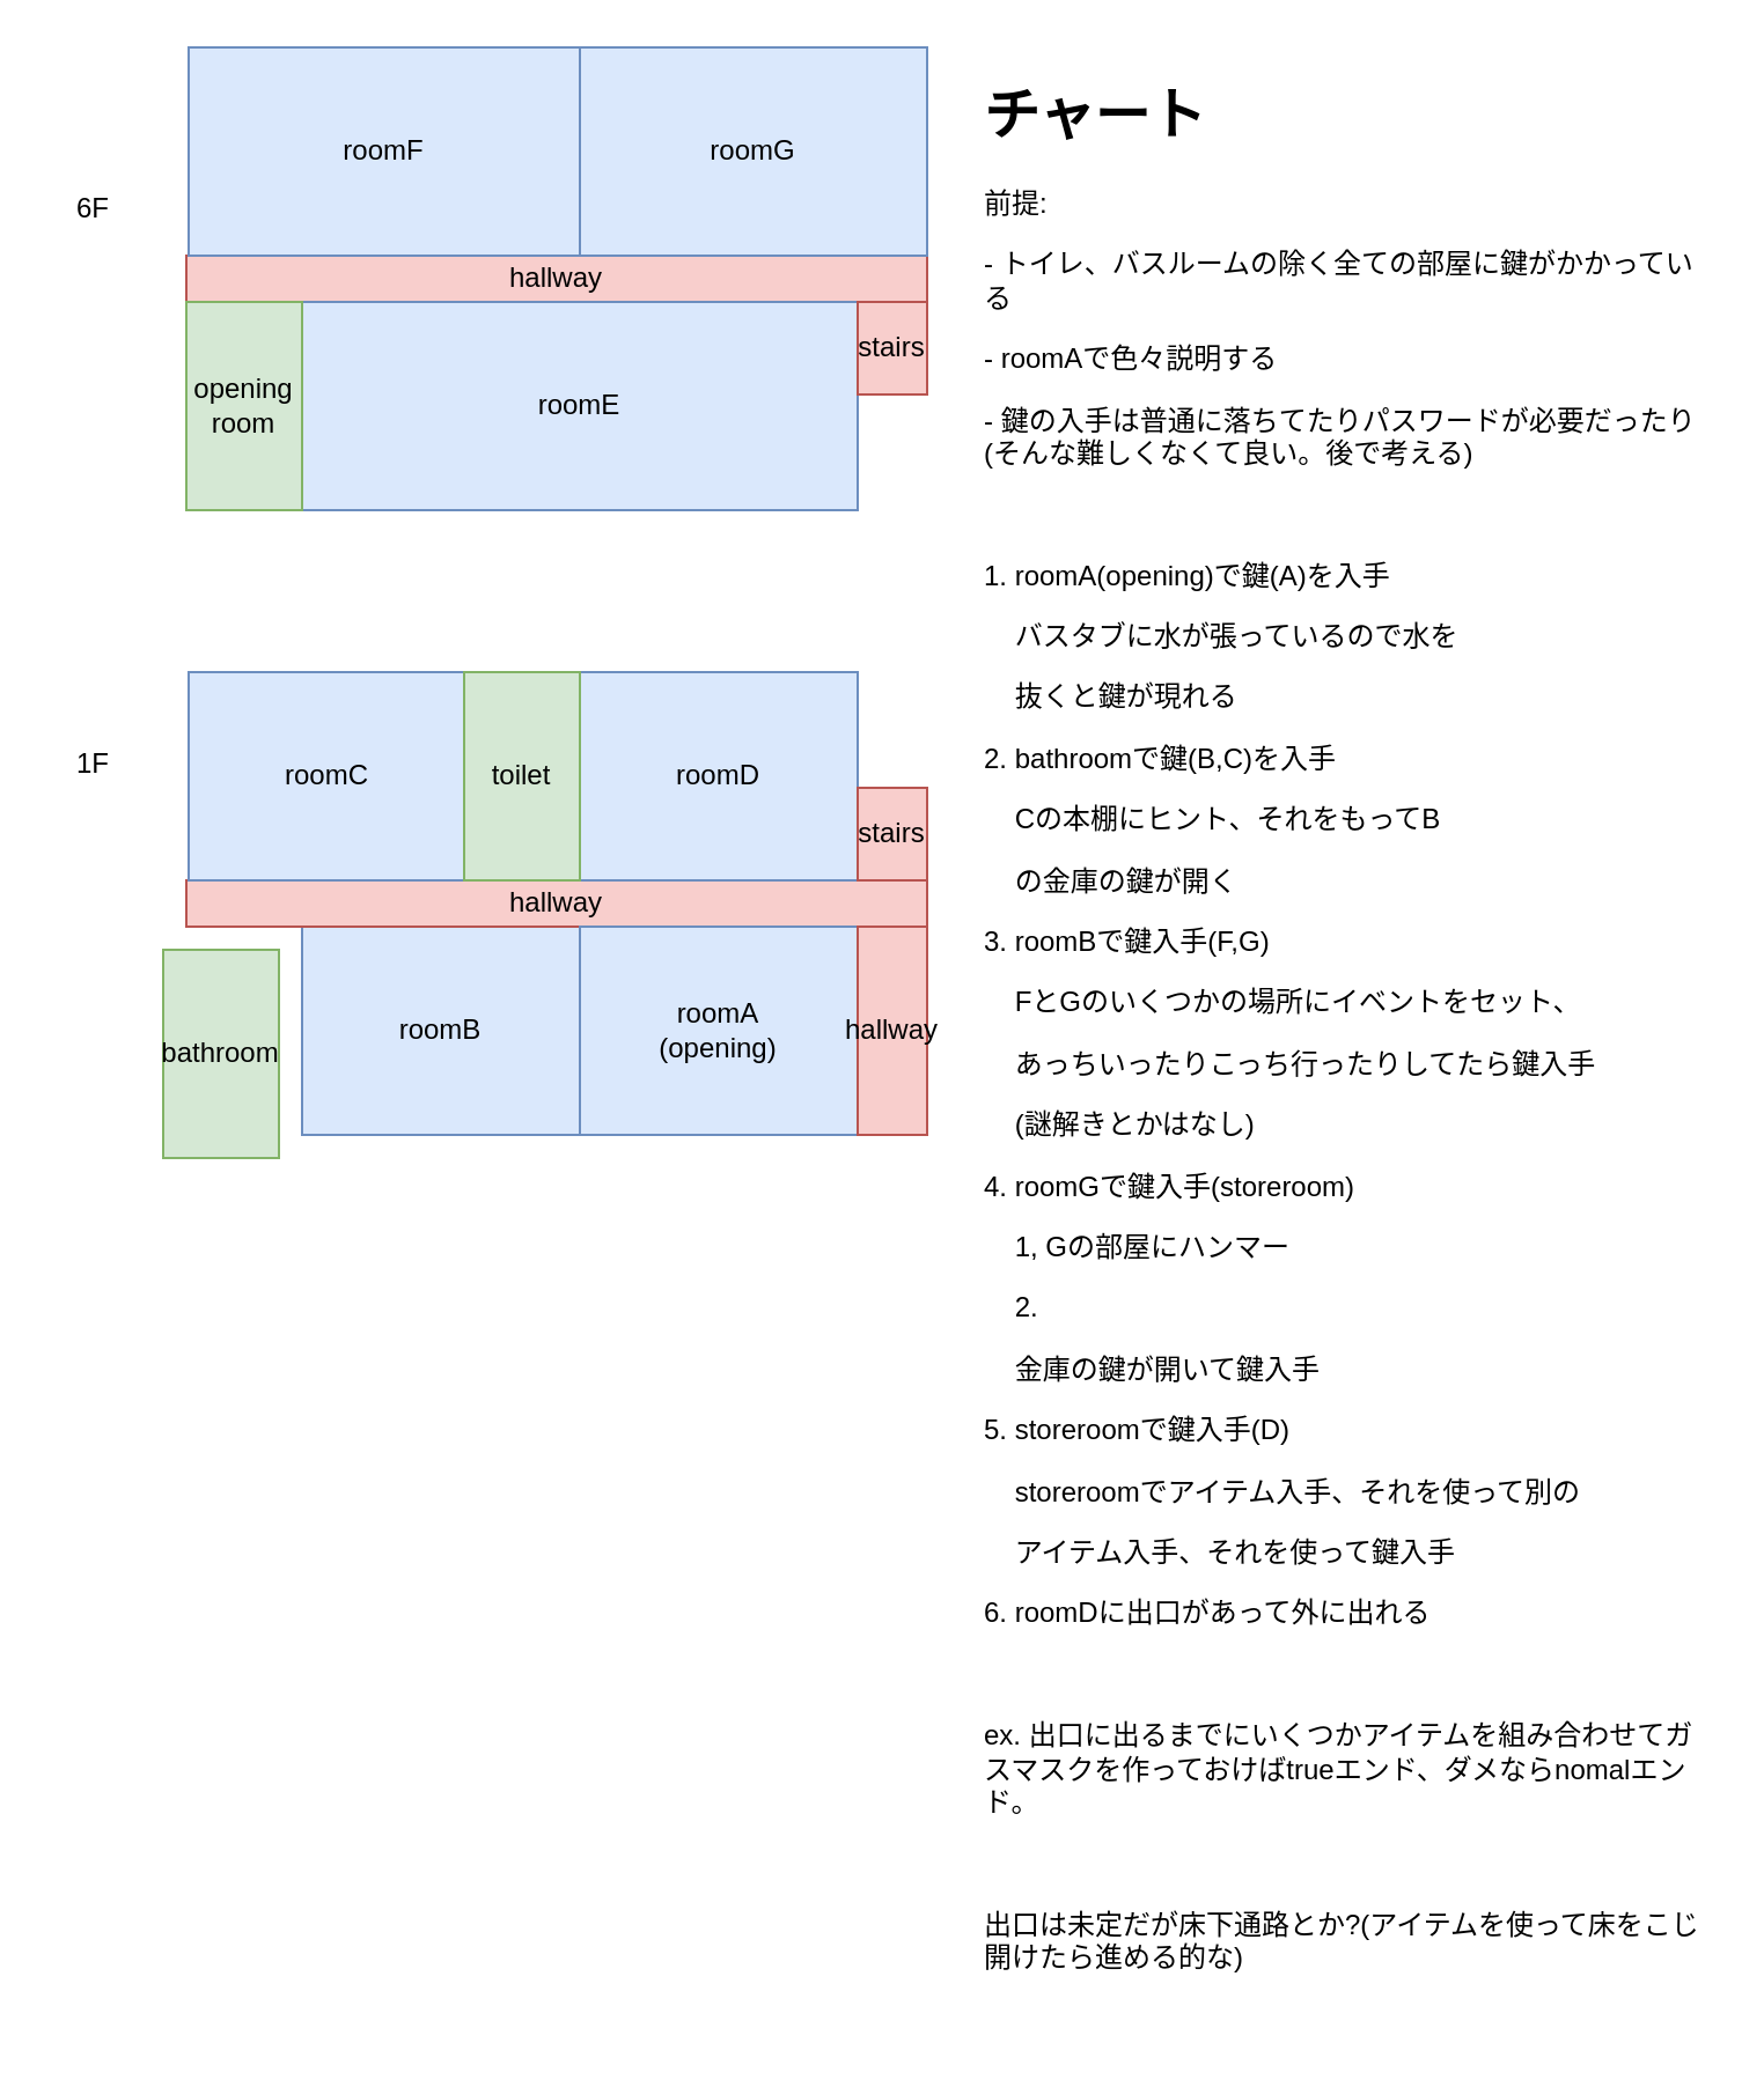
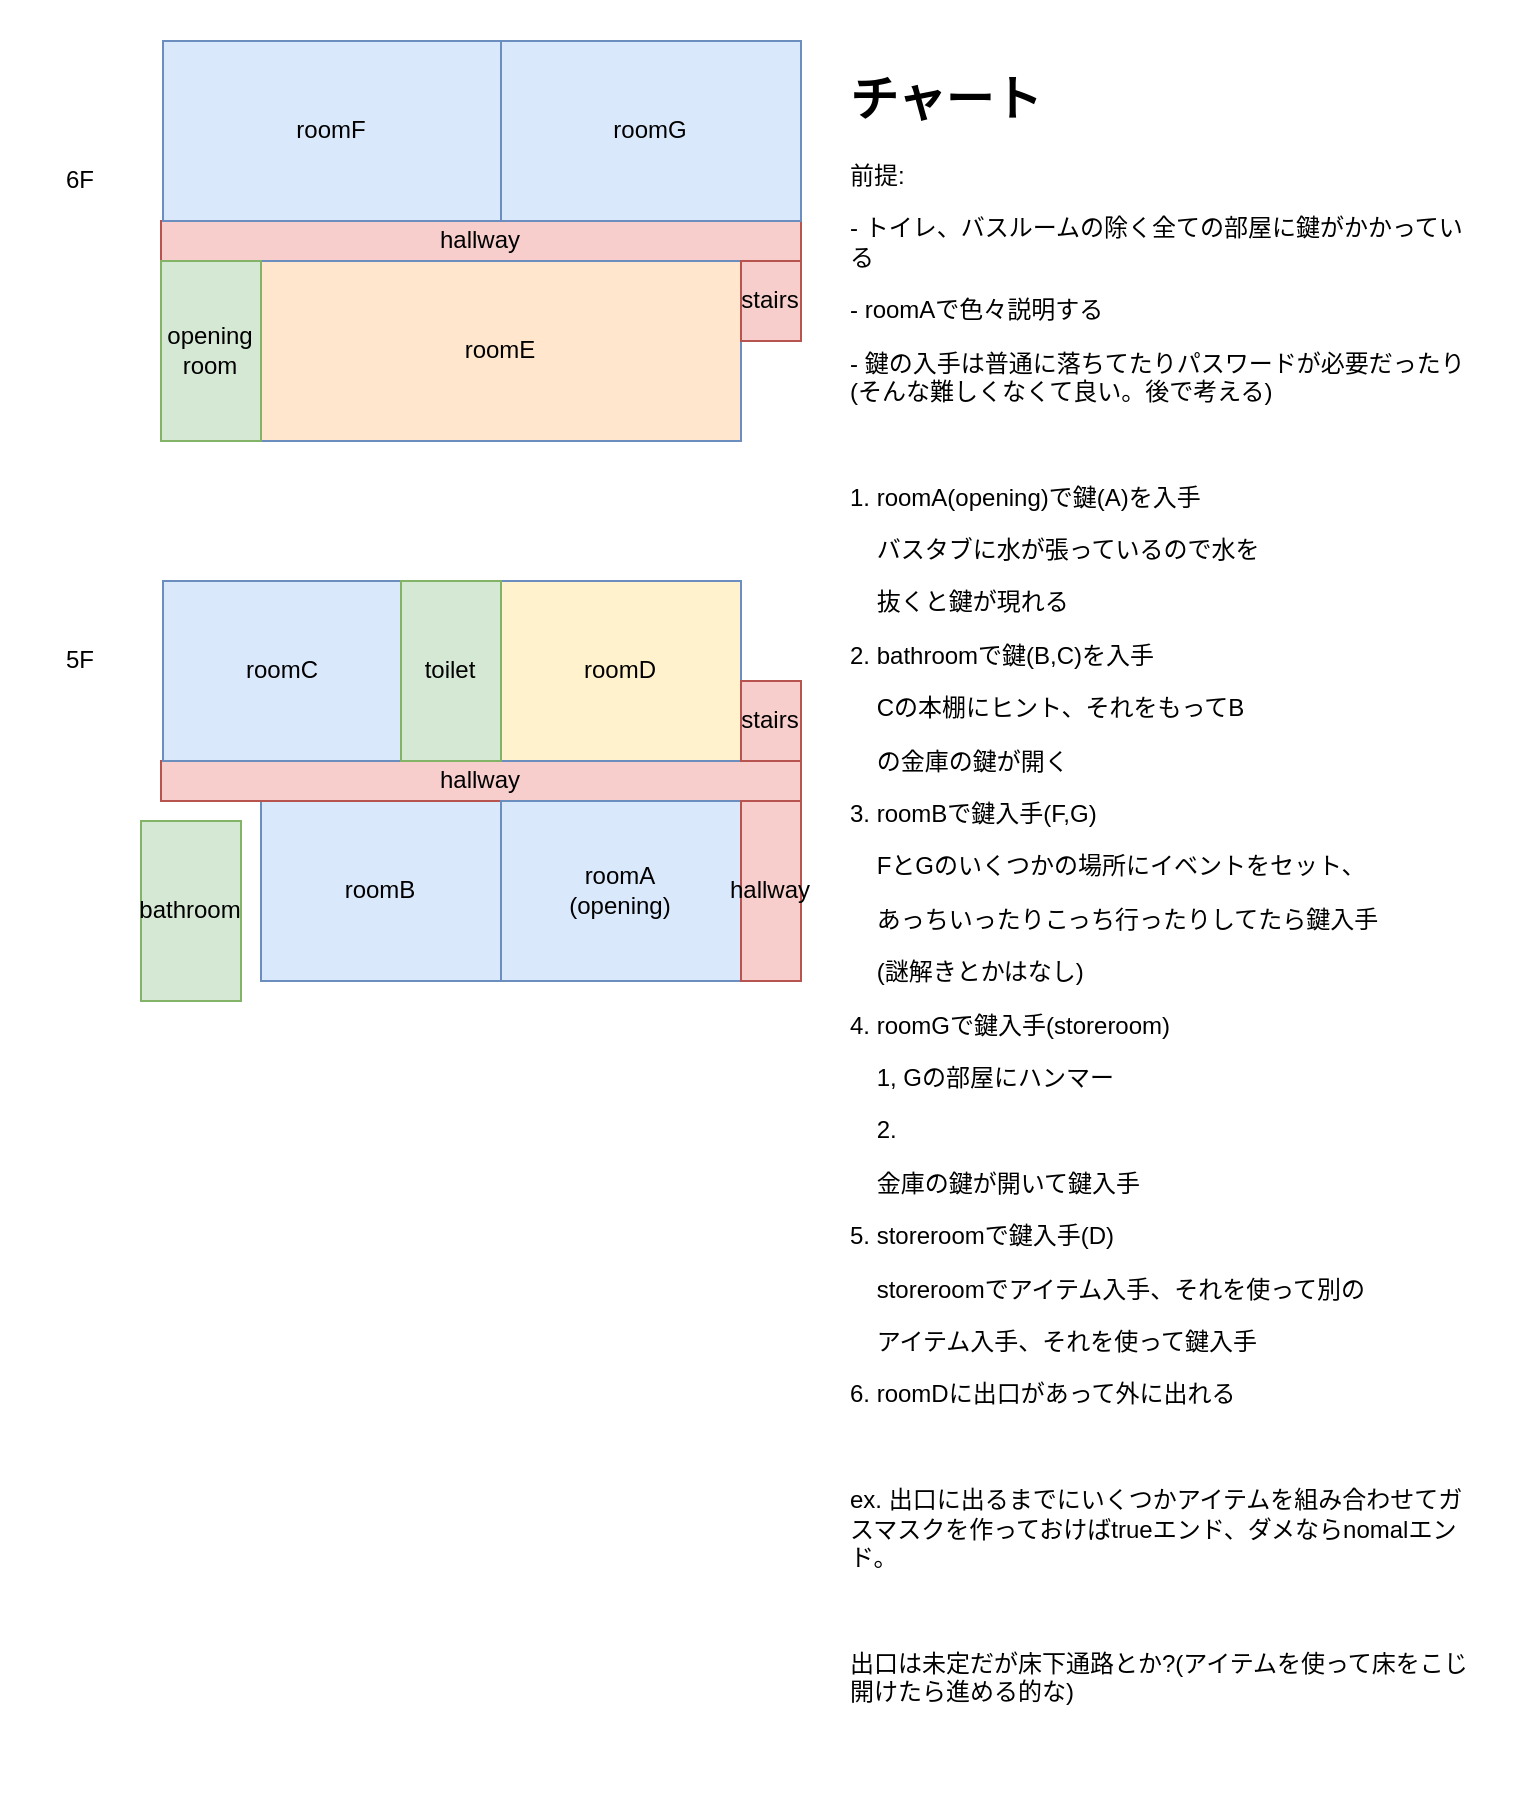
  <mxCell id="0" />
  <mxCell id="1" parent="0" />
  <mxCell id="2" value="roomB" style="rounded=0;whiteSpace=wrap;html=1;fillColor=#dae8fc;strokeColor=#6c8ebf;" parent="1" vertex="1"><mxGeometry x="130" y="400" width="120" height="90" as="geometry" /></mxCell>
  <mxCell id="3" value="hallway" style="rounded=0;whiteSpace=wrap;html=1;fillColor=#f8cecc;strokeColor=#b85450;" parent="1" vertex="1"><mxGeometry x="80" y="380" width="320" height="20" as="geometry" /></mxCell>
  <mxCell id="4" value="roomC&lt;br&gt;" style="rounded=0;whiteSpace=wrap;html=1;fillColor=#dae8fc;strokeColor=#6c8ebf;" parent="1" vertex="1"><mxGeometry x="81" y="290" width="120" height="90" as="geometry" /></mxCell>
- <mxCell id="5" value="roomD" style="rounded=0;whiteSpace=wrap;html=1;fillColor=#dae8fc;strokeColor=#6c8ebf;" parent="1" vertex="1"><mxGeometry x="250" y="290" width="120" height="90" as="geometry" /></mxCell>
+ <mxCell id="5" value="roomD" style="rounded=0;whiteSpace=wrap;html=1;fillColor=#fff2cc;strokeColor=#6c8ebf;" parent="1" vertex="1"><mxGeometry x="250" y="290" width="120" height="90" as="geometry" /></mxCell>
  <mxCell id="6" value="roomA&lt;br&gt;(opening)" style="rounded=0;whiteSpace=wrap;html=1;fillColor=#dae8fc;strokeColor=#6c8ebf;" parent="1" vertex="1"><mxGeometry x="250" y="400" width="120" height="90" as="geometry" /></mxCell>
  <mxCell id="7" value="toilet" style="rounded=0;whiteSpace=wrap;html=1;fillColor=#d5e8d4;strokeColor=#82b366;" parent="1" vertex="1"><mxGeometry x="200" y="290" width="50" height="90" as="geometry" /></mxCell>
  <mxCell id="8" value="bathroom" style="rounded=0;whiteSpace=wrap;html=1;fillColor=#d5e8d4;strokeColor=#82b366;" parent="1" vertex="1"><mxGeometry x="70" y="410" width="50" height="90" as="geometry" /></mxCell>
  <mxCell id="9" value="stairs" style="rounded=0;whiteSpace=wrap;html=1;fillColor=#f8cecc;strokeColor=#b85450;" parent="1" vertex="1"><mxGeometry x="370" y="340" width="30" height="40" as="geometry" /></mxCell>
  <mxCell id="10" value="hallway" style="rounded=0;whiteSpace=wrap;html=1;fillColor=#f8cecc;strokeColor=#b85450;" parent="1" vertex="1"><mxGeometry x="370" y="400" width="30" height="90" as="geometry" /></mxCell>
- <mxCell id="11" value="1F" style="text;html=1;strokeColor=none;fillColor=none;align=center;verticalAlign=middle;whiteSpace=wrap;rounded=0;" parent="1" vertex="1"><mxGeometry x="20" y="320" width="40" height="20" as="geometry" /></mxCell>
+ <mxCell id="11" value="5F" style="text;html=1;strokeColor=none;fillColor=none;align=center;verticalAlign=middle;whiteSpace=wrap;rounded=0;" parent="1" vertex="1"><mxGeometry x="20" y="320" width="40" height="20" as="geometry" /></mxCell>
  <mxCell id="12" value="hallway" style="rounded=0;whiteSpace=wrap;html=1;fillColor=#f8cecc;strokeColor=#b85450;" parent="1" vertex="1"><mxGeometry x="80" y="110" width="320" height="20" as="geometry" /></mxCell>
  <mxCell id="13" value="roomF" style="rounded=0;whiteSpace=wrap;html=1;fillColor=#dae8fc;strokeColor=#6c8ebf;" parent="1" vertex="1"><mxGeometry x="81" y="20" width="169" height="90" as="geometry" /></mxCell>
  <mxCell id="14" value="roomG" style="rounded=0;whiteSpace=wrap;html=1;fillColor=#dae8fc;strokeColor=#6c8ebf;" parent="1" vertex="1"><mxGeometry x="250" y="20" width="150" height="90" as="geometry" /></mxCell>
- <mxCell id="15" value="roomE" style="rounded=0;whiteSpace=wrap;html=1;fillColor=#dae8fc;strokeColor=#6c8ebf;" parent="1" vertex="1"><mxGeometry x="130" y="130" width="240" height="90" as="geometry" /></mxCell>
+ <mxCell id="15" value="roomE" style="rounded=0;whiteSpace=wrap;html=1;fillColor=#ffe6cc;strokeColor=#6c8ebf;" parent="1" vertex="1"><mxGeometry x="130" y="130" width="240" height="90" as="geometry" /></mxCell>
  <mxCell id="16" value="opening&lt;br&gt;room" style="rounded=0;whiteSpace=wrap;html=1;fillColor=#d5e8d4;strokeColor=#82b366;" parent="1" vertex="1"><mxGeometry x="80" y="130" width="50" height="90" as="geometry" /></mxCell>
  <mxCell id="17" value="stairs" style="rounded=0;whiteSpace=wrap;html=1;fillColor=#f8cecc;strokeColor=#b85450;" parent="1" vertex="1"><mxGeometry x="370" y="130" width="30" height="40" as="geometry" /></mxCell>
  <mxCell id="18" value="6F" style="text;html=1;strokeColor=none;fillColor=none;align=center;verticalAlign=middle;whiteSpace=wrap;rounded=0;" parent="1" vertex="1"><mxGeometry x="20" y="80" width="40" height="20" as="geometry" /></mxCell>
  <mxCell id="19" value="&lt;h1&gt;チャート&lt;/h1&gt;&lt;p&gt;前提:&lt;/p&gt;&lt;p&gt;- トイレ、バスルームの除く全ての部屋に鍵がかかっている&lt;/p&gt;&lt;p&gt;- roomAで色々説明する&lt;/p&gt;&lt;p&gt;- 鍵の入手は普通に落ちてたりパスワードが必要だったり(そんな難しくなくて良い。後で考える)&lt;/p&gt;&lt;p&gt;&lt;br&gt;&lt;/p&gt;&lt;p&gt;1. roomA(opening)で鍵(A)を入手&lt;/p&gt;&lt;p&gt;&amp;nbsp; &amp;nbsp; バスタブに水が張っているので水を&lt;/p&gt;&lt;p&gt;&amp;nbsp; &amp;nbsp; 抜くと鍵が現れる&lt;/p&gt;&lt;p&gt;2. bathroomで鍵(B,C)を入手&lt;/p&gt;&lt;p&gt;&amp;nbsp; &amp;nbsp; Cの本棚にヒント、それをもってB&lt;/p&gt;&lt;p&gt;&amp;nbsp; &amp;nbsp; の金庫の鍵が開く&lt;/p&gt;&lt;p&gt;3. roomBで鍵入手(F,G)&lt;/p&gt;&lt;p&gt;&amp;nbsp; &amp;nbsp; FとGのいくつかの場所にイベントを&lt;span&gt;セット、&lt;/span&gt;&lt;/p&gt;&lt;p&gt;&amp;nbsp; &amp;nbsp; あっちいったりこっち行ったりしてたら鍵入手&lt;/p&gt;&lt;p&gt;&amp;nbsp; &amp;nbsp; (謎解きとかはなし)&lt;/p&gt;&lt;p&gt;4. roomGで鍵入手(storeroom)&lt;/p&gt;&lt;p&gt;&amp;nbsp; &amp;nbsp; 1, Gの部屋にハンマー&lt;/p&gt;&lt;p&gt;&amp;nbsp; &amp;nbsp; 2.&amp;nbsp;&lt;/p&gt;&lt;p&gt;&amp;nbsp; &amp;nbsp; 金庫の鍵が開いて鍵入手&lt;/p&gt;&lt;p&gt;5. storeroomで鍵入手(D)&lt;/p&gt;&lt;p&gt;&amp;nbsp; &amp;nbsp; storeroomでアイテム入手、それを使って別の&lt;/p&gt;&lt;p&gt;&amp;nbsp; &amp;nbsp; アイテム入手、それを使って鍵入手&lt;/p&gt;&lt;p&gt;6. roomDに出口があって外に出れる&lt;/p&gt;&lt;p&gt;&lt;br&gt;&lt;/p&gt;&lt;p&gt;ex. 出口に出るまでにいくつかアイテムを組み合わせてガスマスクを作っておけばtrueエンド、ダメならnomalエンド。&lt;/p&gt;&lt;p&gt;&lt;br&gt;&lt;/p&gt;&lt;p&gt;出口は未定だが床下通路とか?(アイテムを使って床をこじ開けたら進める的な)&lt;/p&gt;" style="text;html=1;strokeColor=none;fillColor=none;spacing=5;spacingTop=-20;whiteSpace=wrap;overflow=hidden;rounded=0;align=left;" parent="1" vertex="1"><mxGeometry x="420" y="30" width="320" height="850" as="geometry" /></mxCell>
